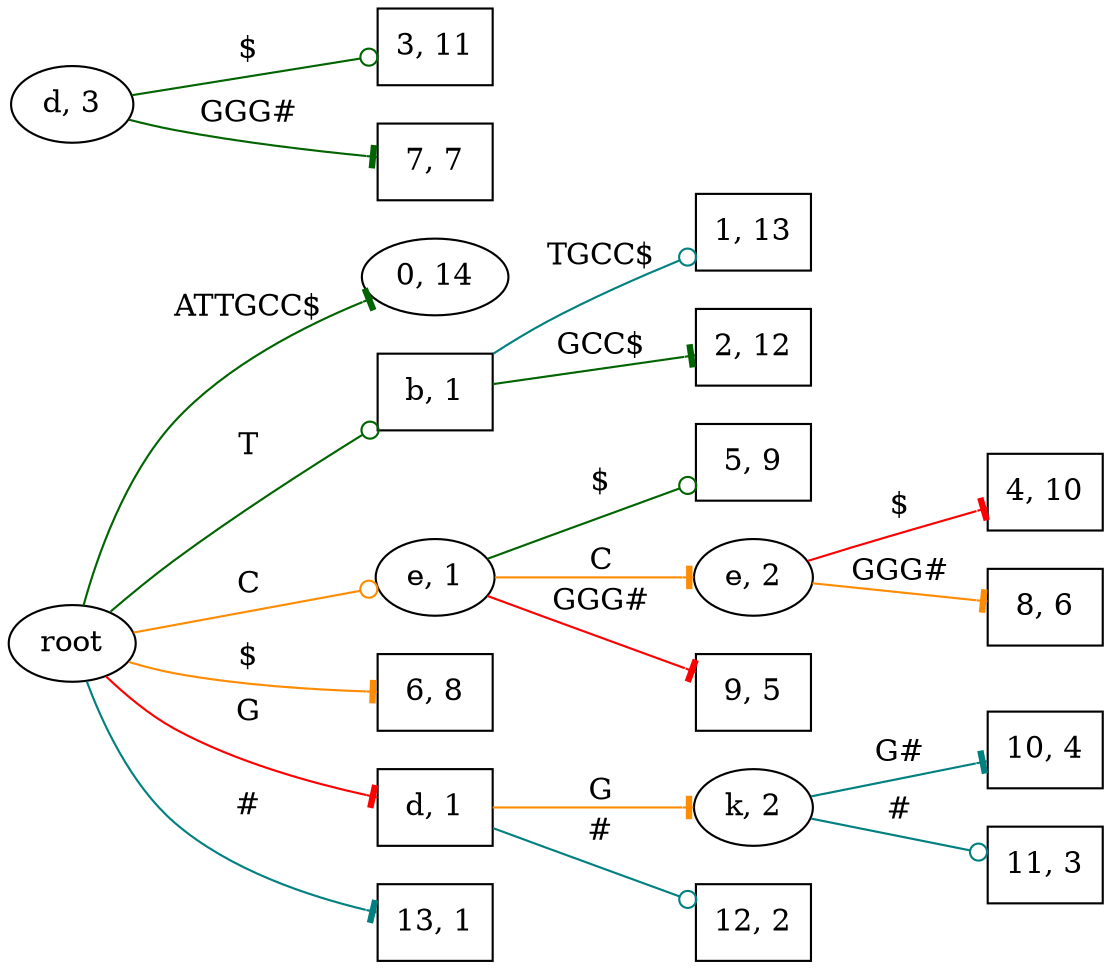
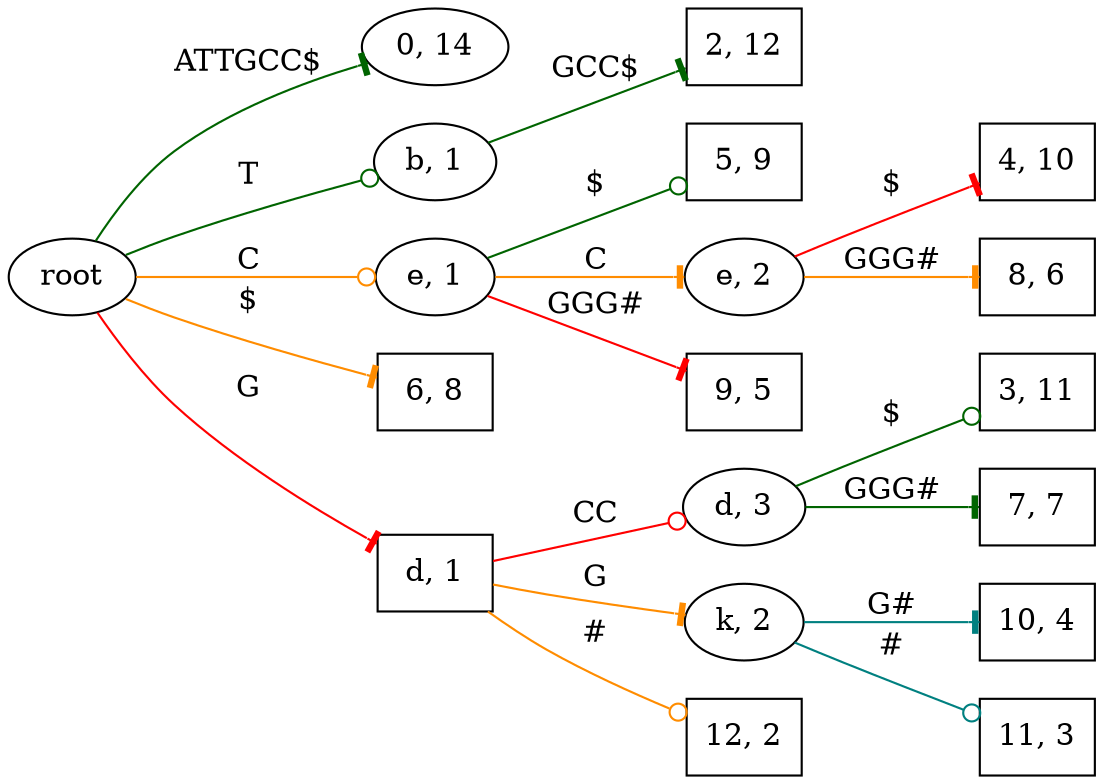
  digraph {
    rankdir=LR
    node [shape=box]
    edge [arrowhead=tee color=darkgreen]
    "0, 14" [shape=ellipse]
    root [shape=""]
-   "b, 1"
+   "b, 1" [shape=""]
    "e, 1" [shape=""]
    "6, 8"
    "d, 1"
-   "13, 1"
-   "1, 13"
    "2, 12"
    "5, 9"
    "e, 2" [shape=""]
    "9, 5"
    "d, 3" [shape=""]
    "k, 2" [shape=""]
    "12, 2"
    "4, 10"
    "8, 6"
    "3, 11"
    "7, 7"
    "10, 4"
    "11, 3"
    root -> "0, 14" [label="ATTGCC$"]
    root -> "b, 1" [arrowhead=odot label=T]
    root -> "e, 1" [arrowhead=odot color=darkorange label=C]
    root -> "6, 8" [color=darkorange label="$"]
    root -> "d, 1" [color=red label=G]
-   root -> "13, 1" [color=teal label="#"]
-   "b, 1" -> "1, 13" [arrowhead=odot color=teal label="TGCC$"]
    "b, 1" -> "2, 12" [label="GCC$"]
    "e, 1" -> "5, 9" [arrowhead=odot label="$"]
    "e, 1" -> "e, 2" [color=darkorange label=C]
    "e, 1" -> "9, 5" [color=red label="GGG#"]
+   "d, 1" -> "d, 3" [arrowhead=odot color=red label=CC]
    "d, 1" -> "k, 2" [color=darkorange label=G]
-   "d, 1" -> "12, 2" [arrowhead=odot color=teal label="#"]
+   "d, 1" -> "12, 2" [arrowhead=odot color=darkorange label="#"]
    "e, 2" -> "4, 10" [color=red label="$"]
    "e, 2" -> "8, 6" [color=darkorange label="GGG#"]
    "d, 3" -> "3, 11" [arrowhead=odot label="$"]
    "d, 3" -> "7, 7" [label="GGG#"]
    "k, 2" -> "10, 4" [color=teal label="G#"]
    "k, 2" -> "11, 3" [arrowhead=odot color=teal label="#"]
  }
